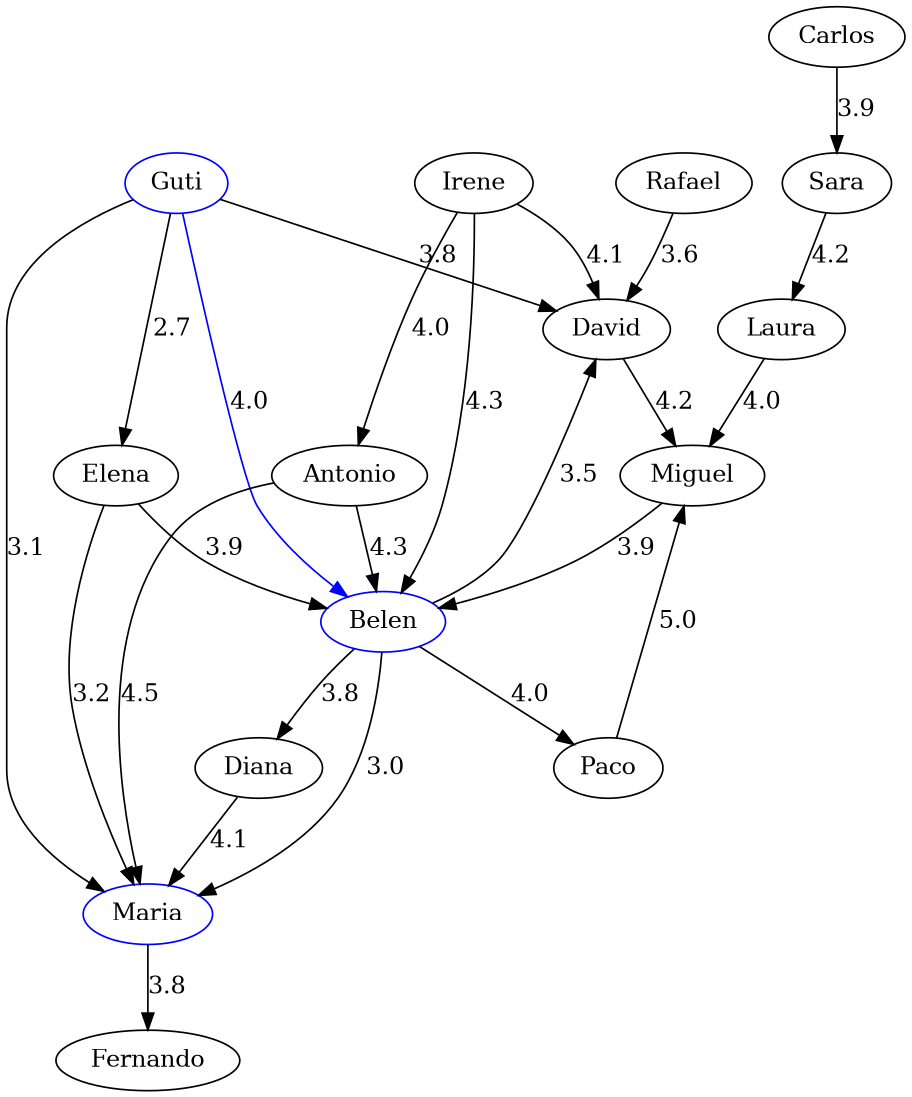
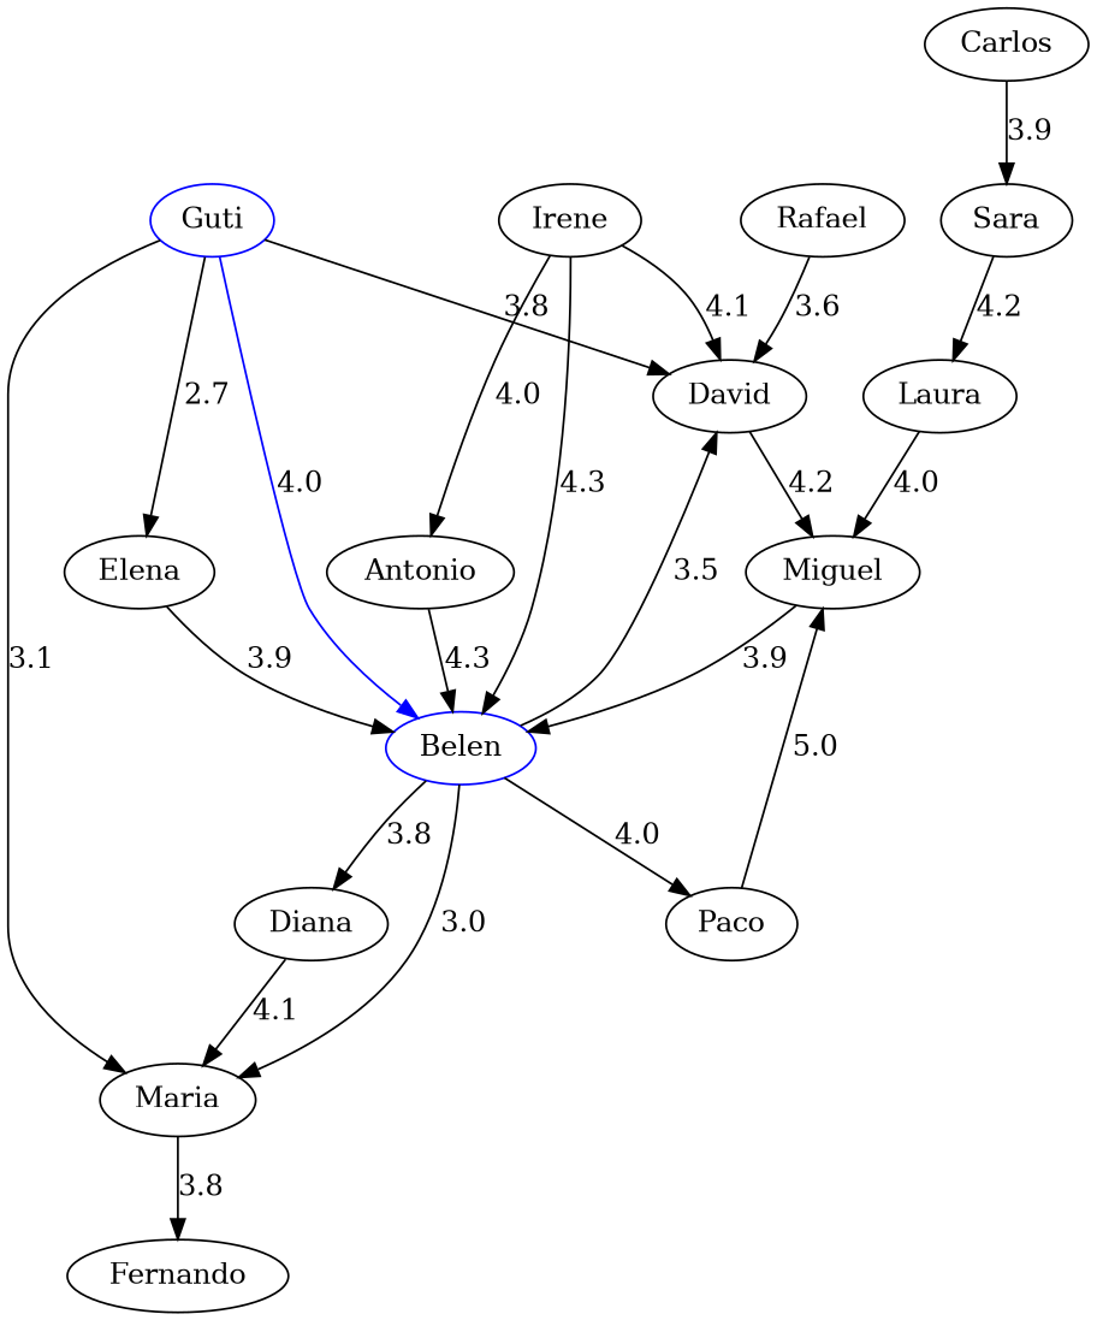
  strict digraph {
    n1 [label=Diana]
-   n2 [label=Maria color=blue]
+   n2 [label=Maria]
    n3 [label=David]
    n4 [label=Miguel]
    n5 [label=Fernando]
    n6 [color=blue label=Guti]
    n7 [color=blue label=Belen]
    n8 [label=Elena]
    n9 [label=Paco]
    n10 [label=Rafael]
    n11 [label=Irene]
    n12 [label=Antonio]
    n13 [label=Laura]
    n14 [label=Carlos]
    n15 [label=Sara]
    n1 -> n2 [label=4.1]
    n2 -> n5 [label=3.8]
    n3 -> n4 [label=4.2]
    n4 -> n7 [label=3.9]
    n6 -> n2 [label=3.1]
    n6 -> n3 [label=3.8]
    n6 -> n7 [color=blue label=4.0]
    n6 -> n8 [label=2.7]
    n7 -> n1 [label=3.8]
    n7 -> n2 [label=3.0]
    n7 -> n3 [label=3.5]
    n7 -> n9 [label=4.0]
-   n8 -> n2 [label=3.2]
    n8 -> n7 [label=3.9]
    n9 -> n4 [label=5.0]
    n10 -> n3 [label=3.6]
    n11 -> n3 [label=4.1]
    n11 -> n7 [label=4.3]
    n11 -> n12 [label=4.0]
-   n12 -> n2 [label=4.5]
    n12 -> n7 [label=4.3]
    n13 -> n4 [label=4.0]
    n14 -> n15 [label=3.9]
    n15 -> n13 [label=4.2]
  }
